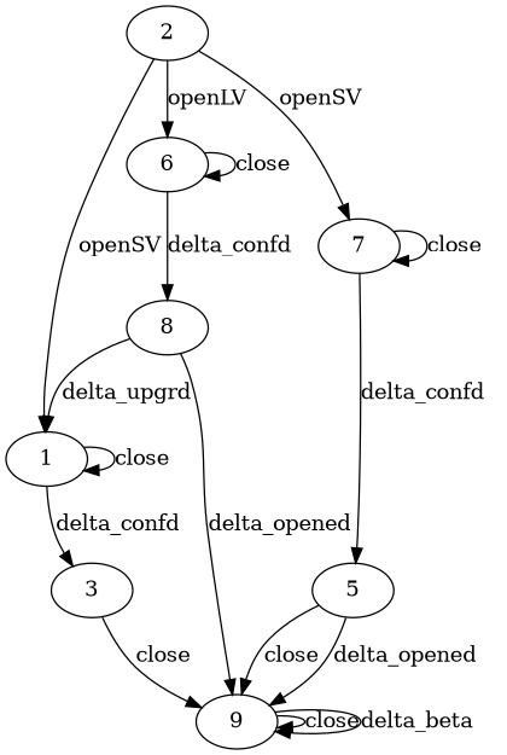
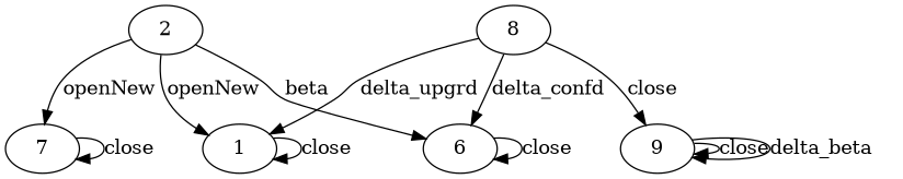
  digraph {
    n1 [label=2]
    1
    6
    7
-   3
    8
-   5
    n8 [label=9]
-   n1 -> 1 [label=openSV]
-   n1 -> 6 [label=openLV]
-   n1 -> 7 [label=openSV]
+   n1 -> 1 [label=openNew]
+   n1 -> 6 [label=beta]
+   n1 -> 7 [label=openNew]
    1 -> 1 [label=close]
-   1 -> 3 [label=delta_confd]
    6 -> 6 [label=close]
-   6 -> 8 [label=delta_confd]
+   8 -> 6 [label=delta_confd]
    7 -> 7 [label=close]
-   7 -> 5 [label=delta_confd]
-   3 -> n8 [label=close]
    8 -> 1 [label=delta_upgrd]
-   8 -> n8 [label=delta_opened]
-   5 -> n8 [label=close]
-   5 -> n8 [label=delta_opened]
+   8 -> n8 [label=close]
    n8 -> n8 [label=close]
    n8 -> n8 [label=delta_beta]
  }
